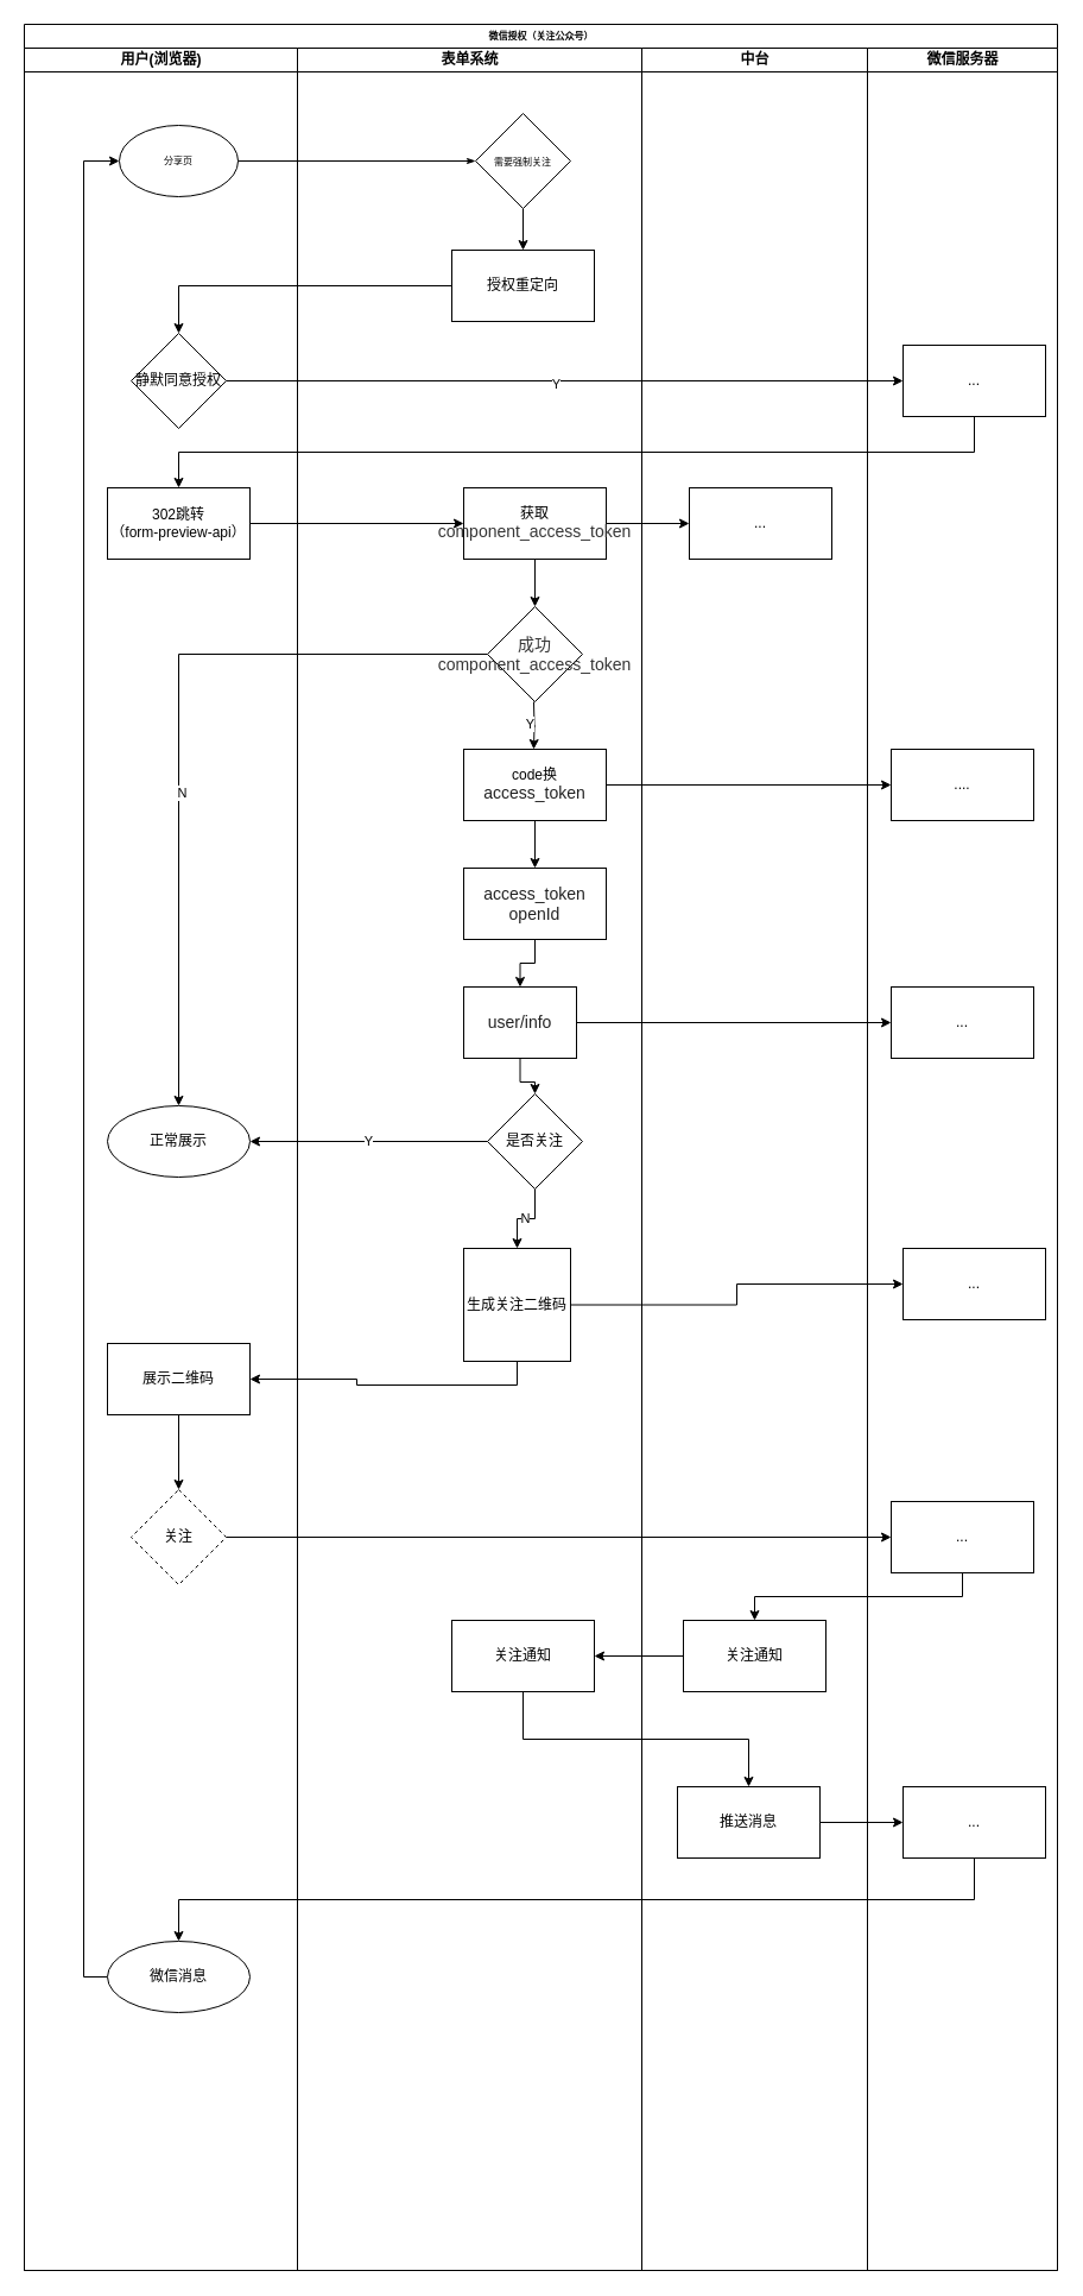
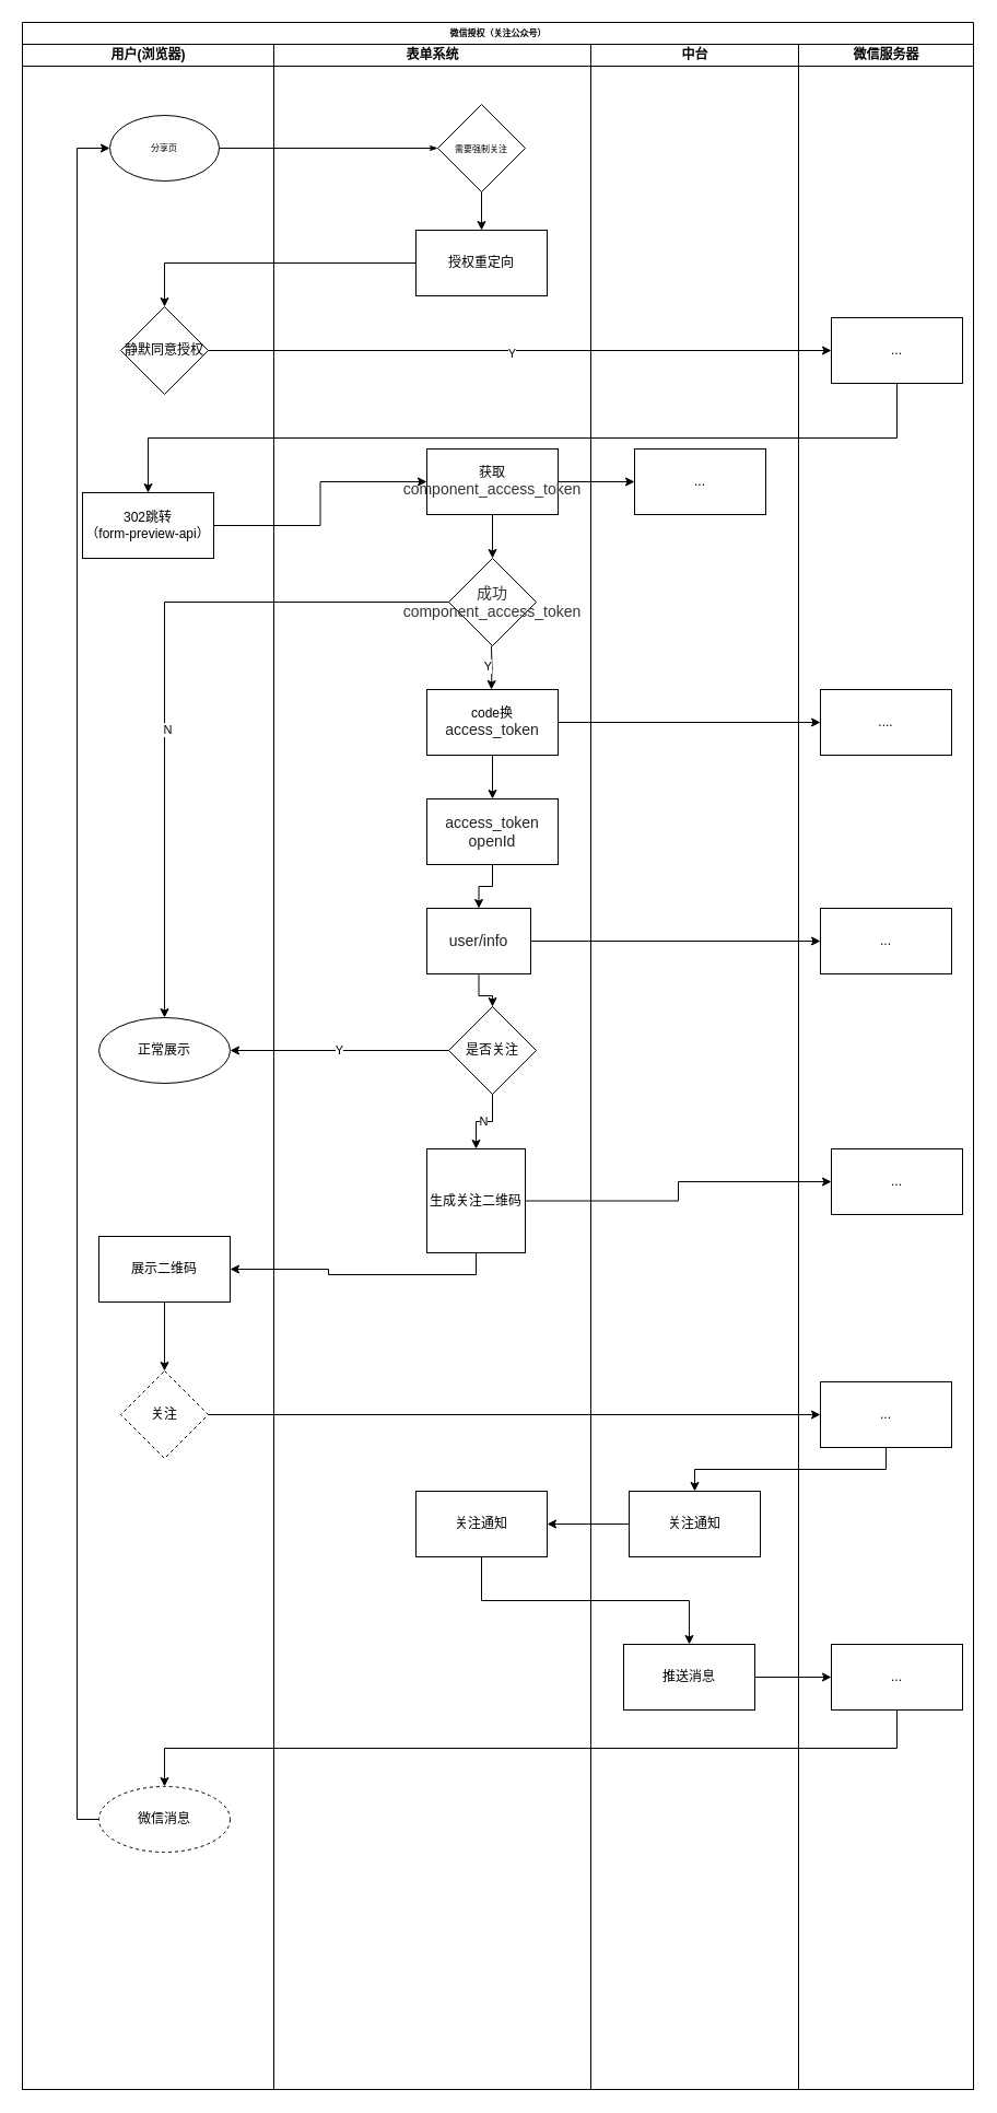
  <mxCell id="0" />
  <mxCell id="1" parent="0" />
  <mxCell id="2" value="微信授权（关注公众号）" style="swimlane;html=1;childLayout=stackLayout;startSize=20;rounded=0;shadow=0;labelBackgroundColor=none;strokeWidth=1;fontFamily=Verdana;fontSize=8;align=center;" parent="1" vertex="1"><mxGeometry x="20" y="20" width="870" height="1890" as="geometry" /></mxCell>
  <mxCell id="3" value="用户(浏览器)" style="swimlane;html=1;startSize=20;" parent="2" vertex="1"><mxGeometry y="20" width="230" height="1870" as="geometry" /></mxCell>
  <mxCell id="4" value="分享页" style="ellipse;whiteSpace=wrap;html=1;aspect=fixed;shadow=0;fontFamily=Verdana;fontSize=8;fontColor=#000000;align=center;strokeColor=#000000;strokeWidth=1;fillColor=#ffffff;" parent="3" vertex="1"><mxGeometry x="80" y="65" width="100" height="60" as="geometry" /></mxCell>
  <mxCell id="5" value="静默同意授权" style="rhombus;whiteSpace=wrap;html=1;rounded=0;glass=0;" parent="3" vertex="1"><mxGeometry x="90" y="240" width="80" height="80" as="geometry" /></mxCell>
- <mxCell id="6" value="302跳转&lt;br&gt;（form-preview-api）" style="rounded=0;whiteSpace=wrap;html=1;glass=0;" parent="3" vertex="1"><mxGeometry x="70" y="370" width="120" height="60" as="geometry" /></mxCell>
+ <mxCell id="6" value="302跳转&lt;br&gt;（form-preview-api）" style="rounded=0;whiteSpace=wrap;html=1;glass=0;" parent="3" vertex="1"><mxGeometry x="55" y="410" width="120" height="60" as="geometry" /></mxCell>
  <mxCell id="7" value="正常展示" style="ellipse;whiteSpace=wrap;html=1;aspect=fixed;fontFamily=Helvetica;fontSize=12;fontColor=#000000;align=center;strokeColor=#000000;fillColor=#ffffff;" parent="3" vertex="1"><mxGeometry x="70" y="890" width="120" height="60" as="geometry" /></mxCell>
  <mxCell id="8" value="展示二维码" style="whiteSpace=wrap;html=1;rounded=0;glass=0;" parent="3" vertex="1"><mxGeometry x="70" y="1090" width="120" height="60" as="geometry" /></mxCell>
  <mxCell id="9" style="edgeStyle=orthogonalEdgeStyle;rounded=0;orthogonalLoop=1;jettySize=auto;html=1;entryX=0;entryY=0.5;entryDx=0;entryDy=0;exitX=0;exitY=0.5;exitDx=0;exitDy=0;" parent="3" source="10" target="4" edge="1"><mxGeometry relative="1" as="geometry" /></mxCell>
- <mxCell id="10" value="微信消息" style="ellipse;whiteSpace=wrap;html=1;aspect=fixed;fontFamily=Helvetica;fontSize=12;fontColor=#000000;align=center;strokeColor=#000000;fillColor=#ffffff;" parent="3" vertex="1"><mxGeometry x="70" y="1593" width="120" height="60" as="geometry" /></mxCell>
+ <mxCell id="10" value="微信消息" style="ellipse;whiteSpace=wrap;html=1;aspect=fixed;fontFamily=Helvetica;fontSize=12;fontColor=#000000;align=center;strokeColor=#000000;fillColor=#ffffff;dashed=1;" parent="3" vertex="1"><mxGeometry x="70" y="1593" width="120" height="60" as="geometry" /></mxCell>
  <mxCell id="11" style="edgeStyle=orthogonalEdgeStyle;rounded=1;html=1;labelBackgroundColor=none;startArrow=none;startFill=0;startSize=5;endArrow=classicThin;endFill=1;endSize=5;jettySize=auto;orthogonalLoop=1;strokeWidth=1;fontFamily=Verdana;fontSize=8;entryX=0;entryY=0.5;entryDx=0;entryDy=0;" parent="2" source="4" target="18" edge="1"><mxGeometry relative="1" as="geometry"><mxPoint x="190" y="115" as="targetPoint" /></mxGeometry></mxCell>
  <mxCell id="12" value="" style="edgeStyle=orthogonalEdgeStyle;rounded=0;orthogonalLoop=1;jettySize=auto;html=1;" parent="2" source="21" target="38" edge="1"><mxGeometry relative="1" as="geometry" /></mxCell>
  <mxCell id="13" value="" style="edgeStyle=orthogonalEdgeStyle;rounded=0;orthogonalLoop=1;jettySize=auto;html=1;" parent="2" source="5" target="42" edge="1"><mxGeometry relative="1" as="geometry" /></mxCell>
  <mxCell id="14" value="Y" style="edgeLabel;html=1;align=center;verticalAlign=middle;resizable=0;points=[];" parent="13" vertex="1" connectable="0"><mxGeometry x="-0.414" y="-2" relative="1" as="geometry"><mxPoint x="110" as="offset" /></mxGeometry></mxCell>
  <mxCell id="15" value="" style="edgeStyle=orthogonalEdgeStyle;rounded=0;orthogonalLoop=1;jettySize=auto;html=1;exitX=0.5;exitY=1;exitDx=0;exitDy=0;entryX=0.5;entryY=0;entryDx=0;entryDy=0;" parent="2" source="42" target="6" edge="1"><mxGeometry relative="1" as="geometry" /></mxCell>
  <mxCell id="16" style="edgeStyle=orthogonalEdgeStyle;rounded=0;orthogonalLoop=1;jettySize=auto;html=1;" parent="2" source="6" target="21" edge="1"><mxGeometry relative="1" as="geometry" /></mxCell>
  <mxCell id="17" value="表单系统" style="swimlane;html=1;startSize=20;" parent="2" vertex="1"><mxGeometry x="230" y="20" width="290" height="1870" as="geometry" /></mxCell>
  <mxCell id="18" value="&lt;span style=&quot;font-family: &amp;#34;verdana&amp;#34; ; font-size: 8px&quot;&gt;需要强制关注&lt;/span&gt;" style="rhombus;whiteSpace=wrap;html=1;rounded=0;glass=0;" parent="17" vertex="1"><mxGeometry x="150" y="55" width="80" height="80" as="geometry" /></mxCell>
  <mxCell id="19" value="授权重定向" style="whiteSpace=wrap;html=1;rounded=0;glass=0;" parent="17" vertex="1"><mxGeometry x="130" y="170" width="120" height="60" as="geometry" /></mxCell>
  <mxCell id="20" value="" style="edgeStyle=orthogonalEdgeStyle;rounded=0;orthogonalLoop=1;jettySize=auto;html=1;" parent="17" source="18" target="19" edge="1"><mxGeometry relative="1" as="geometry" /></mxCell>
  <mxCell id="21" value="获取&lt;span style=&quot;color: rgb(53 , 53 , 53) ; font-family: , &amp;#34;blinkmacsystemfont&amp;#34; , &amp;#34;sf ui text&amp;#34; , &amp;#34;helvetica neue&amp;#34; , &amp;#34;pingfang sc&amp;#34; , &amp;#34;hiragino sans gb&amp;#34; , &amp;#34;microsoft yahei ui&amp;#34; , &amp;#34;microsoft yahei&amp;#34; , &amp;#34;arial&amp;#34; , sans-serif ; font-size: 14px ; text-align: left&quot;&gt;component_access_token&lt;/span&gt;" style="whiteSpace=wrap;html=1;rounded=0;glass=0;" parent="17" vertex="1"><mxGeometry x="140" y="370" width="120" height="60" as="geometry" /></mxCell>
  <mxCell id="22" value="&lt;span style=&quot;color: rgb(53 , 53 , 53) ; font-size: 14px ; text-align: left&quot;&gt;成功&lt;br&gt;component_access_token&lt;/span&gt;" style="rhombus;whiteSpace=wrap;html=1;rounded=0;glass=0;" parent="17" vertex="1"><mxGeometry x="160" y="470" width="80" height="80" as="geometry" /></mxCell>
  <mxCell id="23" value="code换&lt;span style=&quot;color: rgb(34 , 34 , 34) ; font-family: , &amp;#34;blinkmacsystemfont&amp;#34; , &amp;#34;sf ui text&amp;#34; , &amp;#34;helvetica neue&amp;#34; , &amp;#34;pingfang sc&amp;#34; , &amp;#34;hiragino sans gb&amp;#34; , &amp;#34;microsoft yahei ui&amp;#34; , &amp;#34;microsoft yahei&amp;#34; , &amp;#34;arial&amp;#34; , sans-serif ; font-size: 14px&quot;&gt;access_token&lt;/span&gt;" style="whiteSpace=wrap;html=1;rounded=0;glass=0;" parent="17" vertex="1"><mxGeometry x="140" y="590" width="120" height="60" as="geometry" /></mxCell>
  <mxCell id="24" value="" style="edgeStyle=orthogonalEdgeStyle;rounded=0;orthogonalLoop=1;jettySize=auto;html=1;" parent="17" edge="1"><mxGeometry relative="1" as="geometry"><mxPoint x="199" y="550" as="sourcePoint" /><mxPoint x="199" y="590" as="targetPoint" /></mxGeometry></mxCell>
  <mxCell id="25" value="Y" style="edgeLabel;html=1;align=center;verticalAlign=middle;resizable=0;points=[];" parent="24" vertex="1" connectable="0"><mxGeometry x="-0.15" y="-4" relative="1" as="geometry"><mxPoint as="offset" /></mxGeometry></mxCell>
  <mxCell id="26" value="&lt;span style=&quot;color: rgb(34 , 34 , 34) ; font-size: 14px&quot;&gt;access_token&lt;br&gt;openId&lt;br&gt;&lt;/span&gt;" style="whiteSpace=wrap;html=1;rounded=0;glass=0;" parent="17" vertex="1"><mxGeometry x="140" y="690" width="120" height="60" as="geometry" /></mxCell>
  <mxCell id="27" value="&lt;span style=&quot;color: rgb(34 , 34 , 34) ; font-family: , &amp;#34;blinkmacsystemfont&amp;#34; , &amp;#34;sf ui text&amp;#34; , &amp;#34;helvetica neue&amp;#34; , &amp;#34;pingfang sc&amp;#34; , &amp;#34;hiragino sans gb&amp;#34; , &amp;#34;microsoft yahei ui&amp;#34; , &amp;#34;microsoft yahei&amp;#34; , &amp;#34;arial&amp;#34; , sans-serif ; font-size: 14px&quot;&gt;user/info&lt;/span&gt;" style="whiteSpace=wrap;html=1;rounded=0;glass=0;" parent="17" vertex="1"><mxGeometry x="140" y="790" width="95" height="60" as="geometry" /></mxCell>
  <mxCell id="28" value="" style="edgeStyle=orthogonalEdgeStyle;rounded=0;orthogonalLoop=1;jettySize=auto;html=1;" parent="17" source="26" target="27" edge="1"><mxGeometry relative="1" as="geometry" /></mxCell>
  <mxCell id="29" value="" style="edgeStyle=orthogonalEdgeStyle;rounded=0;orthogonalLoop=1;jettySize=auto;html=1;exitX=0.5;exitY=1;exitDx=0;exitDy=0;" parent="17" source="23" target="26" edge="1"><mxGeometry relative="1" as="geometry" /></mxCell>
  <mxCell id="30" value="" style="edgeStyle=orthogonalEdgeStyle;rounded=0;orthogonalLoop=1;jettySize=auto;html=1;" parent="17" source="21" target="22" edge="1"><mxGeometry relative="1" as="geometry" /></mxCell>
  <mxCell id="31" value="是否关注" style="rhombus;whiteSpace=wrap;html=1;rounded=0;glass=0;" parent="17" vertex="1"><mxGeometry x="160" y="880" width="80" height="80" as="geometry" /></mxCell>
  <mxCell id="32" value="" style="edgeStyle=orthogonalEdgeStyle;rounded=0;orthogonalLoop=1;jettySize=auto;html=1;" parent="17" source="27" target="31" edge="1"><mxGeometry relative="1" as="geometry" /></mxCell>
  <mxCell id="33" value="生成关注二维码" style="whiteSpace=wrap;html=1;rounded=0;glass=0;" parent="17" vertex="1"><mxGeometry x="140" y="1010" width="90" height="95" as="geometry" /></mxCell>
  <mxCell id="34" value="N" style="edgeStyle=orthogonalEdgeStyle;rounded=0;orthogonalLoop=1;jettySize=auto;html=1;" parent="17" source="31" target="33" edge="1"><mxGeometry relative="1" as="geometry" /></mxCell>
  <mxCell id="35" value="&lt;span&gt;关注通知&lt;/span&gt;" style="whiteSpace=wrap;html=1;rounded=0;glass=0;" parent="17" vertex="1"><mxGeometry x="130" y="1323" width="120" height="60" as="geometry" /></mxCell>
  <mxCell id="36" value="" style="edgeStyle=orthogonalEdgeStyle;rounded=0;orthogonalLoop=1;jettySize=auto;html=1;" parent="2" source="23" target="43" edge="1"><mxGeometry relative="1" as="geometry" /></mxCell>
  <mxCell id="37" value="中台" style="swimlane;html=1;startSize=20;" parent="2" vertex="1"><mxGeometry x="520" y="20" width="190" height="1870" as="geometry" /></mxCell>
  <mxCell id="38" value="..." style="whiteSpace=wrap;html=1;rounded=0;glass=0;" parent="37" vertex="1"><mxGeometry x="40" y="370" width="120" height="60" as="geometry" /></mxCell>
  <mxCell id="39" value="关注通知" style="whiteSpace=wrap;html=1;rounded=0;glass=0;" parent="37" vertex="1"><mxGeometry x="35" y="1323" width="120" height="60" as="geometry" /></mxCell>
  <mxCell id="40" value="推送消息" style="whiteSpace=wrap;html=1;rounded=0;glass=0;" parent="37" vertex="1"><mxGeometry x="30" y="1463" width="120" height="60" as="geometry" /></mxCell>
  <mxCell id="41" value="微信服务器" style="swimlane;html=1;startSize=20;" parent="2" vertex="1"><mxGeometry x="710" y="20" width="160" height="1870" as="geometry" /></mxCell>
  <mxCell id="42" value="..." style="whiteSpace=wrap;html=1;rounded=0;glass=0;" parent="41" vertex="1"><mxGeometry x="30" y="250" width="120" height="60" as="geometry" /></mxCell>
  <mxCell id="43" value="...." style="whiteSpace=wrap;html=1;rounded=0;glass=0;" parent="41" vertex="1"><mxGeometry x="20" y="590" width="120" height="60" as="geometry" /></mxCell>
  <mxCell id="44" value="..." style="whiteSpace=wrap;html=1;rounded=0;glass=0;" parent="41" vertex="1"><mxGeometry x="20" y="790" width="120" height="60" as="geometry" /></mxCell>
  <mxCell id="45" value="..." style="whiteSpace=wrap;html=1;rounded=0;glass=0;" parent="41" vertex="1"><mxGeometry x="20" y="1223" width="120" height="60" as="geometry" /></mxCell>
  <mxCell id="46" value="..." style="whiteSpace=wrap;html=1;rounded=0;glass=0;" parent="41" vertex="1"><mxGeometry x="30" y="1463" width="120" height="60" as="geometry" /></mxCell>
  <mxCell id="47" value="..." style="whiteSpace=wrap;html=1;rounded=0;glass=0;" parent="41" vertex="1"><mxGeometry x="30" y="1010" width="120" height="60" as="geometry" /></mxCell>
  <mxCell id="48" value="" style="edgeStyle=orthogonalEdgeStyle;rounded=0;orthogonalLoop=1;jettySize=auto;html=1;" parent="2" source="19" target="5" edge="1"><mxGeometry relative="1" as="geometry" /></mxCell>
  <mxCell id="49" value="" style="edgeStyle=orthogonalEdgeStyle;rounded=0;orthogonalLoop=1;jettySize=auto;html=1;" parent="2" source="27" target="44" edge="1"><mxGeometry relative="1" as="geometry" /></mxCell>
  <mxCell id="50" value="Y" style="edgeStyle=orthogonalEdgeStyle;rounded=0;orthogonalLoop=1;jettySize=auto;html=1;" parent="2" source="31" target="7" edge="1"><mxGeometry relative="1" as="geometry" /></mxCell>
  <mxCell id="51" value="" style="edgeStyle=orthogonalEdgeStyle;rounded=0;orthogonalLoop=1;jettySize=auto;html=1;exitX=0.5;exitY=1;exitDx=0;exitDy=0;entryX=1;entryY=0.5;entryDx=0;entryDy=0;" parent="2" source="33" target="8" edge="1"><mxGeometry relative="1" as="geometry" /></mxCell>
  <mxCell id="52" style="edgeStyle=orthogonalEdgeStyle;rounded=0;orthogonalLoop=1;jettySize=auto;html=1;exitX=0;exitY=0.5;exitDx=0;exitDy=0;" parent="2" source="22" target="7" edge="1"><mxGeometry relative="1" as="geometry" /></mxCell>
  <mxCell id="53" value="N" style="edgeLabel;html=1;align=center;verticalAlign=middle;resizable=0;points=[];" parent="52" vertex="1" connectable="0"><mxGeometry x="0.176" y="2" relative="1" as="geometry"><mxPoint as="offset" /></mxGeometry></mxCell>
  <mxCell id="54" value="" style="edgeStyle=orthogonalEdgeStyle;rounded=0;orthogonalLoop=1;jettySize=auto;html=1;exitX=0.5;exitY=1;exitDx=0;exitDy=0;" parent="2" source="45" target="39" edge="1"><mxGeometry relative="1" as="geometry" /></mxCell>
  <mxCell id="55" value="" style="edgeStyle=orthogonalEdgeStyle;rounded=0;orthogonalLoop=1;jettySize=auto;html=1;" parent="2" source="39" target="35" edge="1"><mxGeometry relative="1" as="geometry" /></mxCell>
  <mxCell id="56" value="" style="edgeStyle=orthogonalEdgeStyle;rounded=0;orthogonalLoop=1;jettySize=auto;html=1;exitX=0.5;exitY=1;exitDx=0;exitDy=0;" parent="2" source="46" target="10" edge="1"><mxGeometry relative="1" as="geometry" /></mxCell>
  <mxCell id="57" value="" style="edgeStyle=orthogonalEdgeStyle;rounded=0;orthogonalLoop=1;jettySize=auto;html=1;exitX=0.5;exitY=1;exitDx=0;exitDy=0;" parent="2" source="35" target="40" edge="1"><mxGeometry relative="1" as="geometry" /></mxCell>
  <mxCell id="58" value="" style="edgeStyle=orthogonalEdgeStyle;rounded=0;orthogonalLoop=1;jettySize=auto;html=1;" parent="2" source="40" target="46" edge="1"><mxGeometry relative="1" as="geometry" /></mxCell>
  <mxCell id="59" value="" style="edgeStyle=orthogonalEdgeStyle;rounded=0;orthogonalLoop=1;jettySize=auto;html=1;" parent="2" source="33" target="47" edge="1"><mxGeometry relative="1" as="geometry" /></mxCell>
  <mxCell id="60" value="" style="edgeStyle=orthogonalEdgeStyle;rounded=0;orthogonalLoop=1;jettySize=auto;html=1;" parent="1" source="61" target="45" edge="1"><mxGeometry relative="1" as="geometry" /></mxCell>
  <mxCell id="61" value="关注" style="rhombus;whiteSpace=wrap;html=1;rounded=0;glass=0;dashed=1;" parent="1" vertex="1"><mxGeometry x="110" y="1253" width="80" height="80" as="geometry" /></mxCell>
  <mxCell id="62" value="" style="edgeStyle=orthogonalEdgeStyle;rounded=0;orthogonalLoop=1;jettySize=auto;html=1;exitX=0.5;exitY=1;exitDx=0;exitDy=0;" parent="1" source="8" target="61" edge="1"><mxGeometry relative="1" as="geometry"><mxPoint x="150" y="1183" as="sourcePoint" /></mxGeometry></mxCell>
